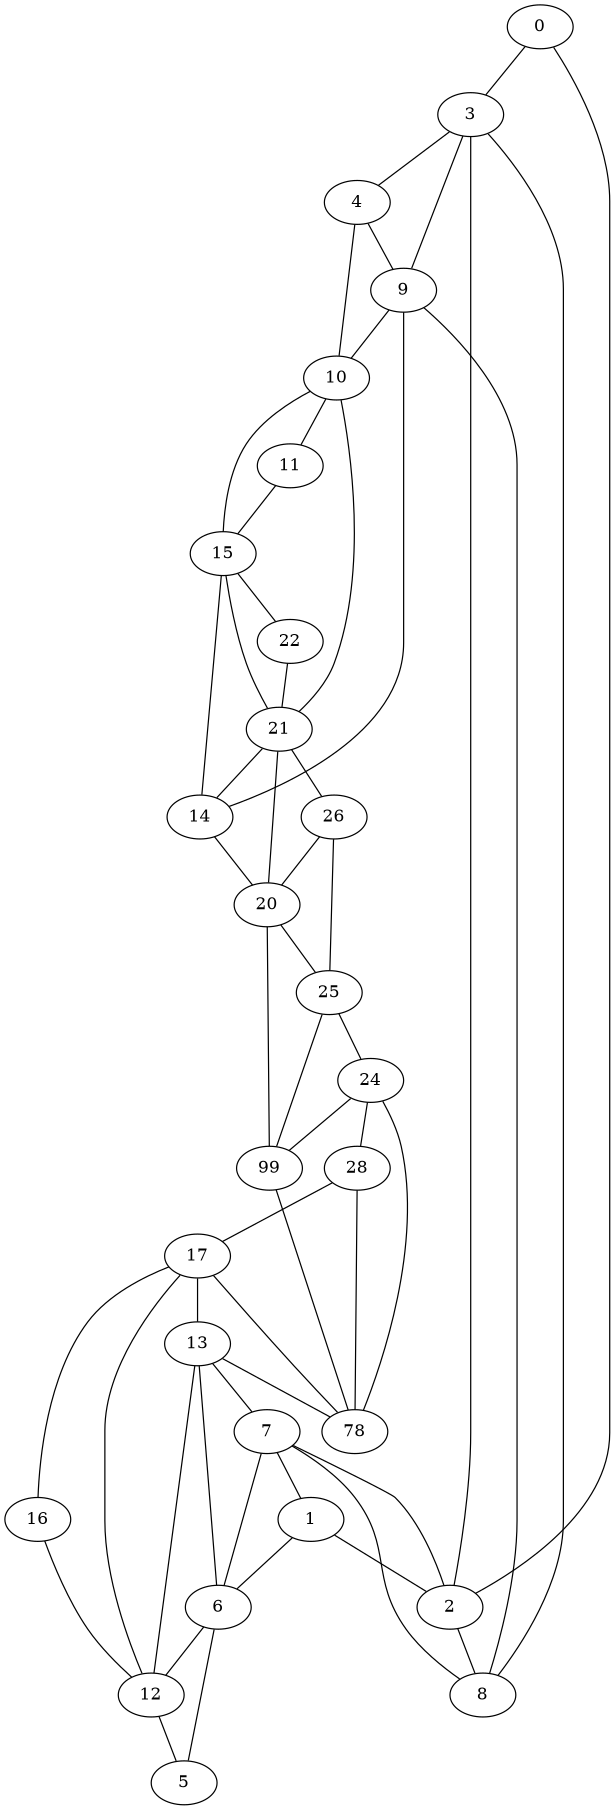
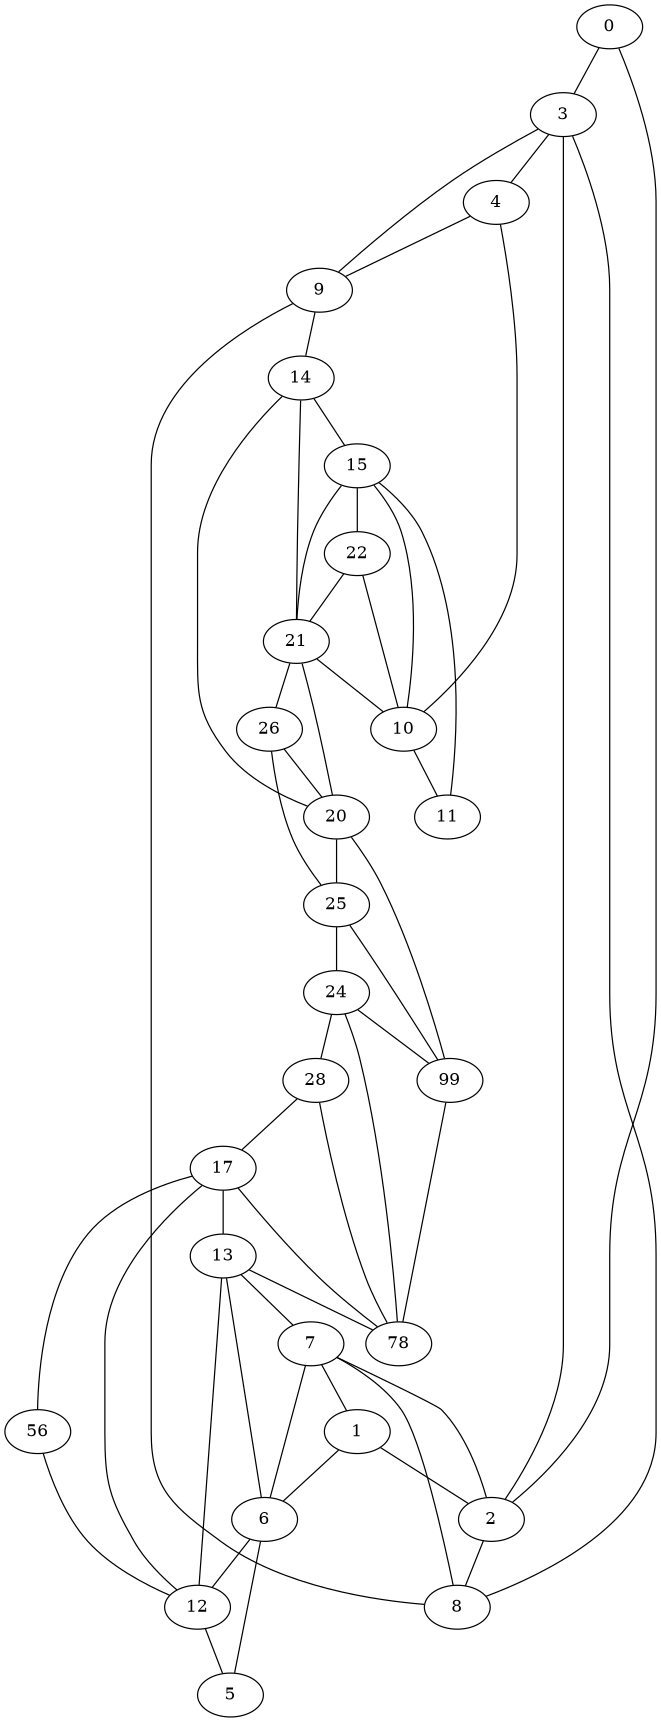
  graph {
    node [v_in_cycle=1]
    edge [e_in_cycle=0]
    0 [v_in_cycle=0]
    3
    4
    9
    1
    2
    6
    8
    7
    12
    13
    10
    14
    11
    15
    5
    17
    n18 [label=78]
    20
    21
    22
-   16
+   16 [label=56]
    n23 [label=28]
    24
    n25 [label=99]
    25
    26
    0 -- 3
    3 -- 4 [e_in_cycle=1]
    3 -- 9
    4 -- 9 [e_in_cycle=1]
    4 -- 10
-   9 -- 10
+   22 -- 10
    9 -- 14 [e_in_cycle=1]
    1 -- 2 [e_in_cycle=1]
    1 -- 6
    2 -- 0
    2 -- 3
    2 -- 8 [e_in_cycle=1]
    6 -- 7
    6 -- 12
    6 -- 13 [e_in_cycle=1]
    8 -- 3 [e_in_cycle=1]
    8 -- 9
    7 -- 1 [e_in_cycle=1]
    7 -- 2
    7 -- 8
    12 -- 13
    12 -- 5 [e_in_cycle=1]
    12 -- 17
    13 -- 7 [e_in_cycle=1]
    13 -- n18
    10 -- 11 [e_in_cycle=1]
    10 -- 15
    14 -- 15
    14 -- 20
    11 -- 15 [e_in_cycle=1]
    15 -- 21
    15 -- 22 [e_in_cycle=1]
    5 -- 6 [e_in_cycle=1]
    17 -- 13
    17 -- n18
    17 -- 16 [e_in_cycle=1]
    n18 -- n23 [e_in_cycle=1]
    n18 -- 24
    20 -- 21
    20 -- n25
    20 -- 25 [e_in_cycle=1]
    21 -- 10 [e_in_cycle=1]
    21 -- 14
    21 -- 26 [e_in_cycle=1]
    22 -- 21 [e_in_cycle=1]
    16 -- 12 [e_in_cycle=1]
    n23 -- 17 [e_in_cycle=1]
    24 -- n23
    24 -- n25 [e_in_cycle=1]
    n25 -- n18 [e_in_cycle=1]
    n25 -- 25
    25 -- 24 [e_in_cycle=1]
    25 -- 26
    26 -- 20 [e_in_cycle=1]
  }
